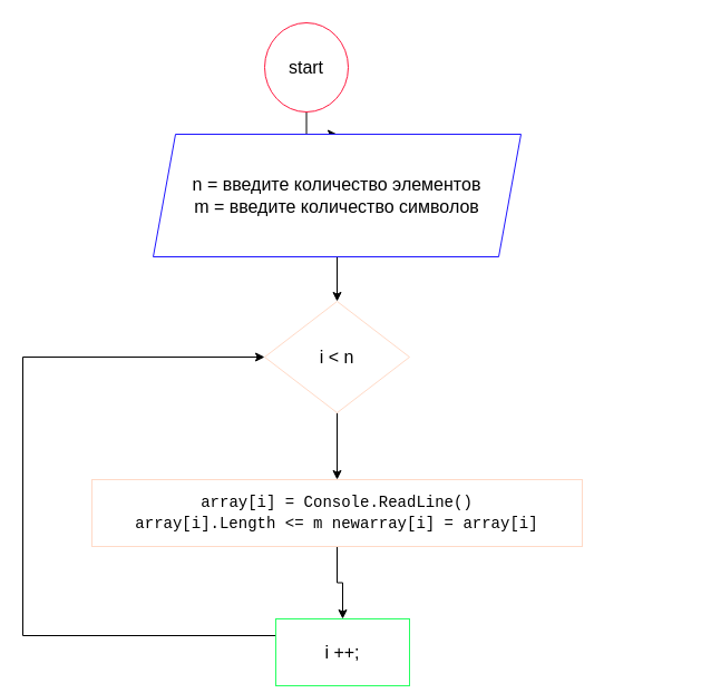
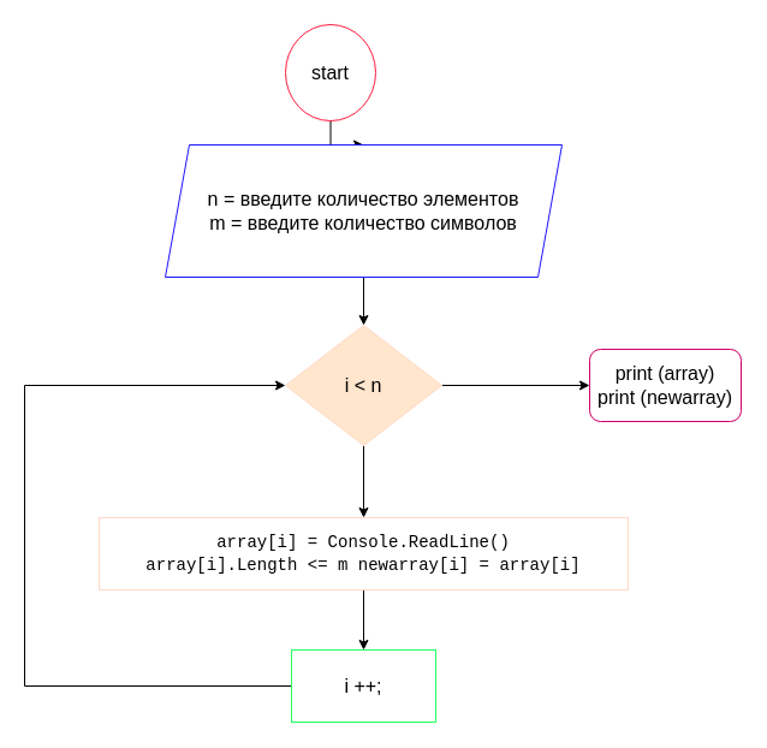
  <mxCell id="0" />
  <mxCell id="1" parent="0" />
  <mxCell id="2" value="" style="edgeStyle=orthogonalEdgeStyle;rounded=0;orthogonalLoop=1;jettySize=auto;html=1;fontFamily=Helvetica;fontSize=16;fontColor=default;" edge="1" parent="1" source="3" target="5"><mxGeometry relative="1" as="geometry" /></mxCell>
  <mxCell id="3" value="&lt;font style=&quot;font-size: 16px;&quot;&gt;start&lt;/font&gt;" style="ellipse;whiteSpace=wrap;html=1;strokeColor=#FF1C42;" vertex="1" parent="1"><mxGeometry x="237" y="20" width="75" height="80" as="geometry" /></mxCell>
  <mxCell id="4" value="" style="edgeStyle=orthogonalEdgeStyle;rounded=0;orthogonalLoop=1;jettySize=auto;html=1;fontFamily=Helvetica;fontSize=12;fontColor=default;" edge="1" parent="1" source="5" target="8"><mxGeometry relative="1" as="geometry" /></mxCell>
  <mxCell id="5" value="&lt;span style=&quot;font-size: 16px;&quot;&gt;n = введите количество элементов&lt;br&gt;m = введите количество символов&lt;br&gt;&lt;/span&gt;" style="shape=parallelogram;perimeter=parallelogramPerimeter;whiteSpace=wrap;html=1;fixedSize=1;strokeColor=#1F17FF;" vertex="1" parent="1"><mxGeometry x="137" y="120" width="330" height="110" as="geometry" /></mxCell>
  <mxCell id="6" value="" style="edgeStyle=orthogonalEdgeStyle;rounded=0;orthogonalLoop=1;jettySize=auto;html=1;" edge="1" parent="1" source="8" target="13"><mxGeometry relative="1" as="geometry" /></mxCell>
- <mxCell id="8" value="&lt;font style=&quot;font-size: 16px;&quot;&gt;i &amp;lt; n&lt;/font&gt;" style="rhombus;whiteSpace=wrap;html=1;strokeColor=#FFDAC7;" vertex="1" parent="1"><mxGeometry x="237" y="270" width="130" height="100" as="geometry" /></mxCell>
+ <mxCell id="7" style="edgeStyle=orthogonalEdgeStyle;rounded=0;orthogonalLoop=1;jettySize=auto;html=1;entryX=0;entryY=0.5;entryDx=0;entryDy=0;fontColor=#000000;" edge="1" parent="1" source="8" target="11"><mxGeometry relative="1" as="geometry" /></mxCell>
+ <mxCell id="8" value="&lt;font style=&quot;font-size: 16px;&quot;&gt;i &amp;lt; n&lt;/font&gt;" style="rhombus;whiteSpace=wrap;html=1;strokeColor=#FFDAC7;fillColor=#ffe6cc;" vertex="1" parent="1"><mxGeometry x="237" y="270" width="130" height="100" as="geometry" /></mxCell>
  <mxCell id="9" style="edgeStyle=orthogonalEdgeStyle;rounded=0;orthogonalLoop=1;jettySize=auto;html=1;entryX=0;entryY=0.5;entryDx=0;entryDy=0;fontColor=#000000;" edge="1" parent="1" source="10" target="8"><mxGeometry relative="1" as="geometry"><Array as="points"><mxPoint x="20" y="570" /><mxPoint x="20" y="320" /></Array></mxGeometry></mxCell>
- <mxCell id="10" value="&lt;font style=&quot;font-size: 16px;&quot;&gt;i ++;&lt;/font&gt;" style="whiteSpace=wrap;html=1;strokeColor=#26FF60;" vertex="1" parent="1"><mxGeometry x="247" y="555" width="120" height="60" as="geometry" /></mxCell>
+ <mxCell id="10" value="&lt;font style=&quot;font-size: 16px;&quot;&gt;i ++;&lt;/font&gt;" style="whiteSpace=wrap;html=1;strokeColor=#26FF60;" vertex="1" parent="1"><mxGeometry x="242" y="540" width="120" height="60" as="geometry" /></mxCell>
+ <mxCell id="11" value="&lt;span style=&quot;font-size: 16px;&quot;&gt;print (array)&lt;br&gt;&lt;/span&gt;&lt;span style=&quot;font-size: 16px;&quot;&gt;print (newarray)&lt;/span&gt;&lt;span style=&quot;font-size: 16px;&quot;&gt;&lt;br&gt;&lt;/span&gt;" style="rounded=1;whiteSpace=wrap;html=1;strokeColor=#CC0066;" vertex="1" parent="1"><mxGeometry x="490" y="290" width="126" height="60" as="geometry" /></mxCell>
  <mxCell id="12" style="edgeStyle=orthogonalEdgeStyle;rounded=0;orthogonalLoop=1;jettySize=auto;html=1;entryX=0.5;entryY=0;entryDx=0;entryDy=0;fontColor=#000000;" edge="1" parent="1" source="13" target="10"><mxGeometry relative="1" as="geometry" /></mxCell>
  <mxCell id="13" value="&lt;div style=&quot;font-family: Consolas, &amp;quot;Courier New&amp;quot;, monospace; font-size: 14px; line-height: 19px;&quot;&gt;&lt;span style=&quot;background-color: rgb(255, 255, 255);&quot;&gt;array[i] = Console.ReadLine()&lt;/span&gt;&lt;/div&gt;&lt;div style=&quot;font-family: Consolas, &amp;quot;Courier New&amp;quot;, monospace; font-size: 14px; line-height: 19px;&quot;&gt;&lt;div style=&quot;line-height: 19px;&quot;&gt;&lt;span style=&quot;background-color: rgb(255, 255, 255);&quot;&gt;array[i].Length &amp;lt;= m&amp;nbsp;newarray[i] = array[i]&lt;/span&gt;&lt;/div&gt;&lt;/div&gt;" style="whiteSpace=wrap;html=1;strokeColor=#FFDAC7;fillColor=#FFFFFF;" vertex="1" parent="1"><mxGeometry x="82" y="430" width="440" height="60" as="geometry" /></mxCell>
